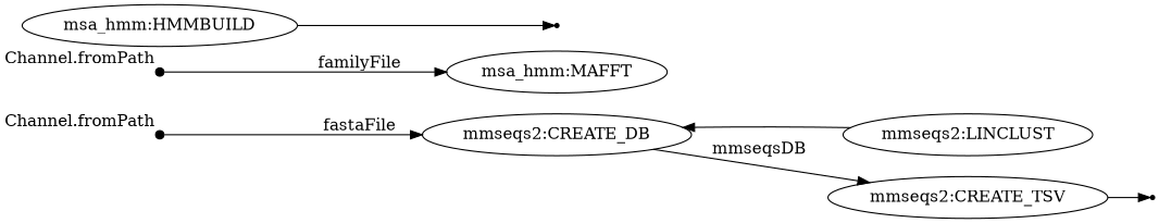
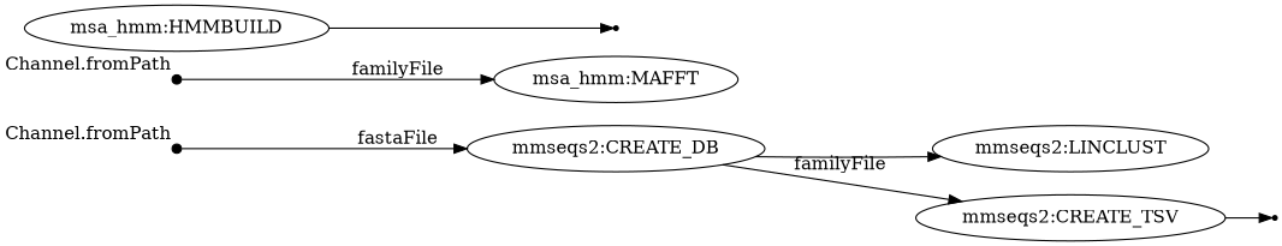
  digraph {
    fontname="DejaVu Serif"
    rankdir=LR
    node [fontname="DejaVu Serif"]
    edge [fontname="DejaVu Serif"]
    p0 [fixedsize=true shape=point width=0.1 xlabel="Channel.fromPath"]
    n2 [label="mmseqs2:CREATE_DB"]
    n3 [label="mmseqs2:LINCLUST"]
    n4 [label="mmseqs2:CREATE_TSV"]
    p5 [shape=point]
    p1 [fixedsize=true shape=point width=0.1 xlabel="Channel.fromPath"]
    n7 [label="msa_hmm:MAFFT"]
    n8 [label="msa_hmm:HMMBUILD"]
    p8 [shape=point]
    p0 -> n2 [label=fastaFile]
-   n3 -> n2
-   n2 -> n4 [label=mmseqsDB]
+   n2 -> n3
+   n2 -> n4 [label=familyFile]
    n4 -> p5
    p1 -> n7 [label=familyFile]
    n8 -> p8
  }
